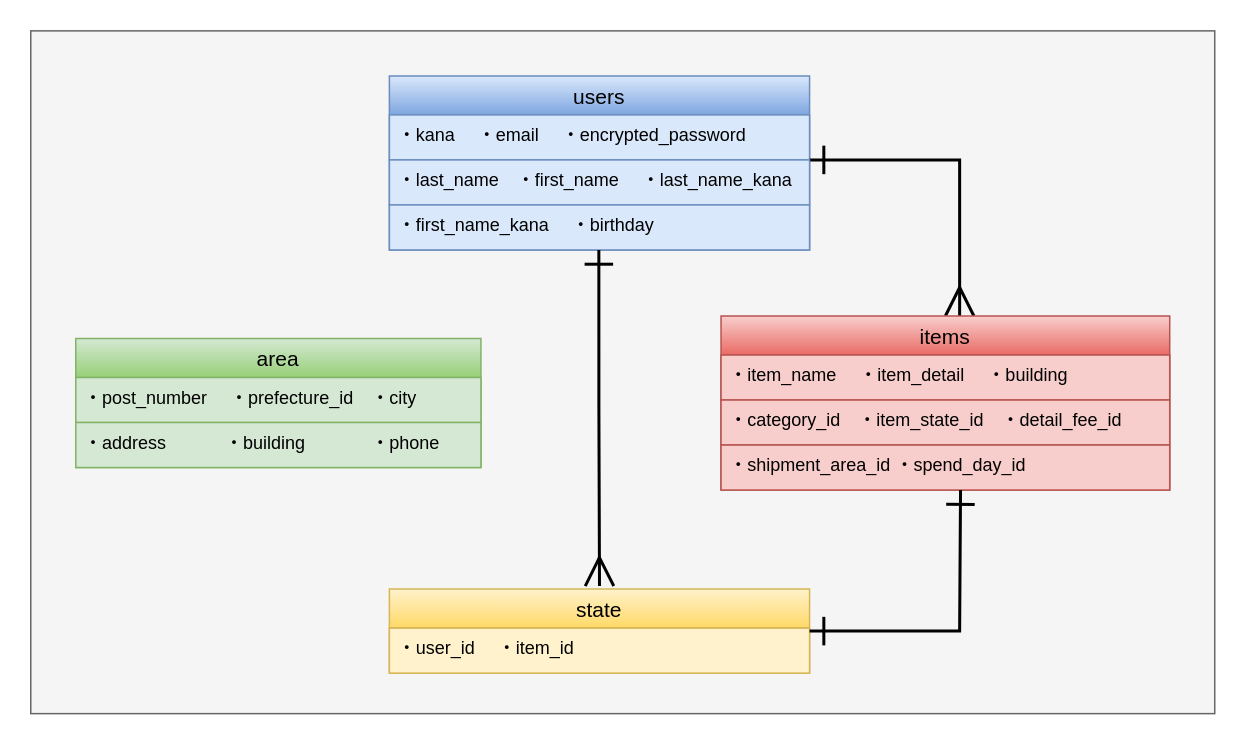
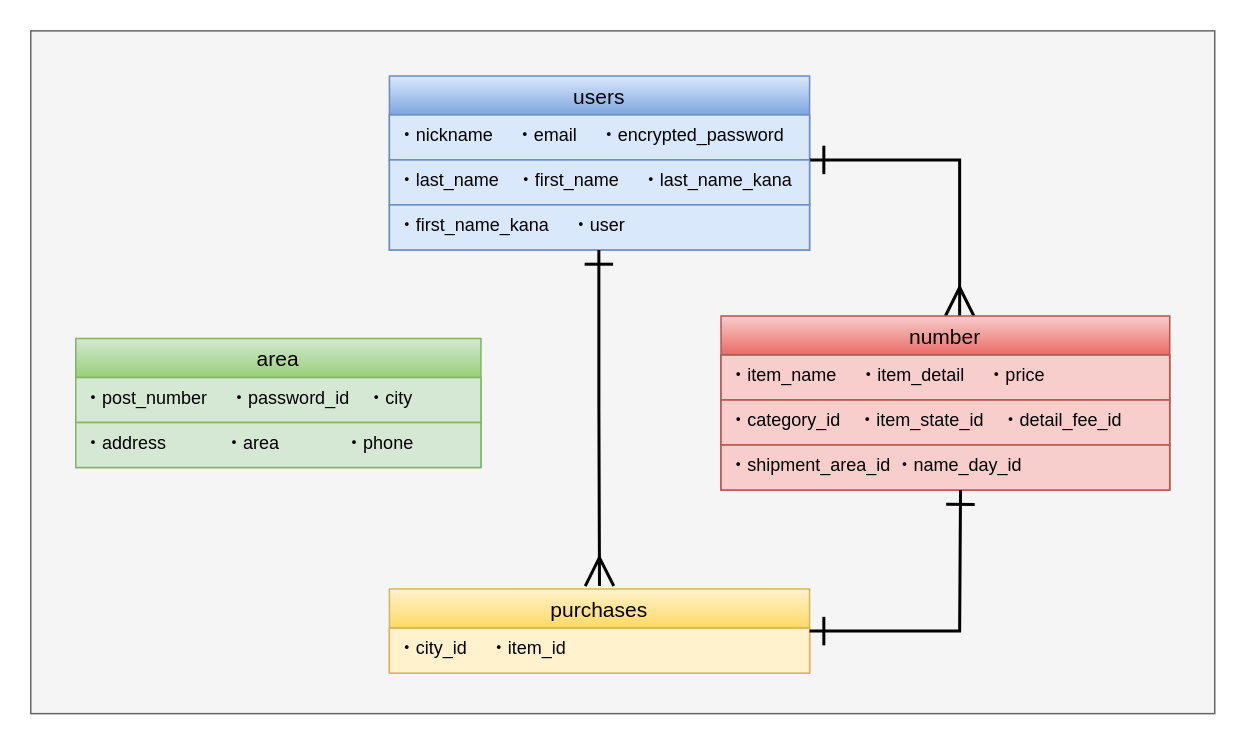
  <mxCell id="0" />
  <mxCell id="1" parent="0" />
  <mxCell id="2" value="" style="group" vertex="1" connectable="0" parent="1"><mxGeometry x="20" y="20" width="789" height="455" as="geometry" /></mxCell>
  <mxCell id="3" value="" style="group;fillColor=#f5f5f5;strokeColor=#666666;fontColor=#333333;container=0;" parent="2" vertex="1" connectable="0"><mxGeometry width="789" height="455" as="geometry" /></mxCell>
  <mxCell id="4" value="users" style="swimlane;fontStyle=0;childLayout=stackLayout;horizontal=1;startSize=26;horizontalStack=0;resizeParent=1;resizeParentMax=0;resizeLast=0;collapsible=1;marginBottom=0;align=center;fontSize=14;gradientColor=#7ea6e0;fillColor=#dae8fc;strokeColor=#6c8ebf;fontColor=#000000;" parent="2" vertex="1"><mxGeometry x="239" y="30" width="280" height="116" as="geometry" /></mxCell>
- <mxCell id="5" value="・kana　 ・email　 ・encrypted_password" style="text;spacingLeft=4;spacingRight=4;overflow=hidden;rotatable=0;points=[[0,0.5],[1,0.5]];portConstraint=eastwest;fontSize=12;fillColor=#dae8fc;strokeColor=#6c8ebf;fontColor=#000000;" parent="4" vertex="1"><mxGeometry y="26" width="280" height="30" as="geometry" /></mxCell>
+ <mxCell id="5" value="・nickname　 ・email　 ・encrypted_password" style="text;spacingLeft=4;spacingRight=4;overflow=hidden;rotatable=0;points=[[0,0.5],[1,0.5]];portConstraint=eastwest;fontSize=12;fillColor=#dae8fc;strokeColor=#6c8ebf;fontColor=#000000;" parent="4" vertex="1"><mxGeometry y="26" width="280" height="30" as="geometry" /></mxCell>
  <mxCell id="6" style="edgeStyle=orthogonalEdgeStyle;rounded=0;orthogonalLoop=1;jettySize=auto;html=1;exitX=0;exitY=0.5;exitDx=0;exitDy=0;endArrow=ERmany;endFill=0;strokeWidth=2;startArrow=ERone;startFill=0;startSize=16;endSize=16;strokeColor=#000000;" parent="4" target="9" edge="1"><mxGeometry relative="1" as="geometry"><mxPoint x="178.98" y="173.968" as="targetPoint" /><mxPoint x="280" y="56" as="sourcePoint" /><Array as="points"><mxPoint x="380" y="56" /></Array></mxGeometry></mxCell>
  <mxCell id="7" value="・last_name　・first_name　 ・last_name_kana" style="text;spacingLeft=4;spacingRight=4;overflow=hidden;rotatable=0;points=[[0,0.5],[1,0.5]];portConstraint=eastwest;fontSize=12;fillColor=#dae8fc;strokeColor=#6c8ebf;fontColor=#000000;" parent="4" vertex="1"><mxGeometry y="56" width="280" height="30" as="geometry" /></mxCell>
- <mxCell id="8" value="・first_name_kana　 ・birthday" style="text;spacingLeft=4;spacingRight=4;overflow=hidden;rotatable=0;points=[[0,0.5],[1,0.5]];portConstraint=eastwest;fontSize=12;fillColor=#dae8fc;strokeColor=#6c8ebf;fontColor=#000000;" parent="4" vertex="1"><mxGeometry y="86" width="280" height="30" as="geometry" /></mxCell>
- <mxCell id="9" value="items" style="swimlane;fontStyle=0;childLayout=stackLayout;horizontal=1;startSize=26;horizontalStack=0;resizeParent=1;resizeParentMax=0;resizeLast=0;collapsible=1;marginBottom=0;align=center;fontSize=14;fillColor=#f8cecc;strokeColor=#b85450;gradientColor=#ea6b66;fontColor=#000000;" parent="2" vertex="1"><mxGeometry x="460" y="190" width="299" height="116" as="geometry" /></mxCell>
- <mxCell id="10" value="・item_name　 ・item_detail　 ・building" style="text;spacingLeft=4;spacingRight=4;overflow=hidden;rotatable=0;points=[[0,0.5],[1,0.5]];portConstraint=eastwest;fontSize=12;fillColor=#f8cecc;strokeColor=#b85450;fontColor=#000000;" parent="9" vertex="1"><mxGeometry y="26" width="299" height="30" as="geometry" /></mxCell>
+ <mxCell id="8" value="・first_name_kana　 ・user" style="text;spacingLeft=4;spacingRight=4;overflow=hidden;rotatable=0;points=[[0,0.5],[1,0.5]];portConstraint=eastwest;fontSize=12;fillColor=#dae8fc;strokeColor=#6c8ebf;fontColor=#000000;" parent="4" vertex="1"><mxGeometry y="86" width="280" height="30" as="geometry" /></mxCell>
+ <mxCell id="9" value="number" style="swimlane;fontStyle=0;childLayout=stackLayout;horizontal=1;startSize=26;horizontalStack=0;resizeParent=1;resizeParentMax=0;resizeLast=0;collapsible=1;marginBottom=0;align=center;fontSize=14;fillColor=#f8cecc;strokeColor=#b85450;gradientColor=#ea6b66;fontColor=#000000;" parent="2" vertex="1"><mxGeometry x="460" y="190" width="299" height="116" as="geometry" /></mxCell>
+ <mxCell id="10" value="・item_name　 ・item_detail　 ・price" style="text;spacingLeft=4;spacingRight=4;overflow=hidden;rotatable=0;points=[[0,0.5],[1,0.5]];portConstraint=eastwest;fontSize=12;fillColor=#f8cecc;strokeColor=#b85450;fontColor=#000000;" parent="9" vertex="1"><mxGeometry y="26" width="299" height="30" as="geometry" /></mxCell>
  <mxCell id="11" value="・category_id　・item_state_id　・detail_fee_id" style="text;spacingLeft=4;spacingRight=4;overflow=hidden;rotatable=0;points=[[0,0.5],[1,0.5]];portConstraint=eastwest;fontSize=12;fillColor=#f8cecc;strokeColor=#b85450;fontColor=#000000;" parent="9" vertex="1"><mxGeometry y="56" width="299" height="30" as="geometry" /></mxCell>
- <mxCell id="12" value="・shipment_area_id ・spend_day_id" style="text;spacingLeft=4;spacingRight=4;overflow=hidden;rotatable=0;points=[[0,0.5],[1,0.5]];portConstraint=eastwest;fontSize=12;fillColor=#f8cecc;strokeColor=#b85450;fontColor=#000000;" parent="9" vertex="1"><mxGeometry y="86" width="299" height="30" as="geometry" /></mxCell>
+ <mxCell id="12" value="・shipment_area_id ・name_day_id" style="text;spacingLeft=4;spacingRight=4;overflow=hidden;rotatable=0;points=[[0,0.5],[1,0.5]];portConstraint=eastwest;fontSize=12;fillColor=#f8cecc;strokeColor=#b85450;fontColor=#000000;" parent="9" vertex="1"><mxGeometry y="86" width="299" height="30" as="geometry" /></mxCell>
  <mxCell id="13" value="area" style="swimlane;fontStyle=0;childLayout=stackLayout;horizontal=1;startSize=26;horizontalStack=0;resizeParent=1;resizeParentMax=0;resizeLast=0;collapsible=1;marginBottom=0;align=center;fontSize=14;gradientColor=#97d077;fillColor=#d5e8d4;strokeColor=#82b366;fontColor=#000000;" parent="2" vertex="1"><mxGeometry x="30" y="205" width="270" height="86" as="geometry" /></mxCell>
- <mxCell id="14" value="・post_number　 ・prefecture_id　・city" style="text;spacingLeft=4;spacingRight=4;overflow=hidden;rotatable=0;points=[[0,0.5],[1,0.5]];portConstraint=eastwest;fontSize=12;fillColor=#d5e8d4;strokeColor=#82b366;fontColor=#000000;" parent="13" vertex="1"><mxGeometry y="26" width="270" height="30" as="geometry" /></mxCell>
- <mxCell id="15" value="・address　　　 ・building  　   　 ・phone" style="text;spacingLeft=4;spacingRight=4;overflow=hidden;rotatable=0;points=[[0,0.5],[1,0.5]];portConstraint=eastwest;fontSize=12;fillColor=#d5e8d4;strokeColor=#82b366;fontColor=#000000;" parent="13" vertex="1"><mxGeometry y="56" width="270" height="30" as="geometry" /></mxCell>
- <mxCell id="16" value="state" style="swimlane;fontStyle=0;childLayout=stackLayout;horizontal=1;startSize=26;horizontalStack=0;resizeParent=1;resizeParentMax=0;resizeLast=0;collapsible=1;marginBottom=0;align=center;fontSize=14;gradientColor=#ffd966;fillColor=#fff2cc;strokeColor=#d6b656;fontColor=#000000;" parent="2" vertex="1"><mxGeometry x="239" y="372" width="280" height="56" as="geometry" /></mxCell>
- <mxCell id="17" value="・user_id　 ・item_id" style="text;spacingLeft=4;spacingRight=4;overflow=hidden;rotatable=0;points=[[0,0.5],[1,0.5]];portConstraint=eastwest;fontSize=12;fillColor=#fff2cc;strokeColor=#d6b656;fontColor=#000000;" parent="16" vertex="1"><mxGeometry y="26" width="280" height="30" as="geometry" /></mxCell>
+ <mxCell id="14" value="・post_number　 ・password_id　・city" style="text;spacingLeft=4;spacingRight=4;overflow=hidden;rotatable=0;points=[[0,0.5],[1,0.5]];portConstraint=eastwest;fontSize=12;fillColor=#d5e8d4;strokeColor=#82b366;fontColor=#000000;" parent="13" vertex="1"><mxGeometry y="26" width="270" height="30" as="geometry" /></mxCell>
+ <mxCell id="15" value="・address　　　 ・area  　   　 ・phone" style="text;spacingLeft=4;spacingRight=4;overflow=hidden;rotatable=0;points=[[0,0.5],[1,0.5]];portConstraint=eastwest;fontSize=12;fillColor=#d5e8d4;strokeColor=#82b366;fontColor=#000000;" parent="13" vertex="1"><mxGeometry y="56" width="270" height="30" as="geometry" /></mxCell>
+ <mxCell id="16" value="purchases" style="swimlane;fontStyle=0;childLayout=stackLayout;horizontal=1;startSize=26;horizontalStack=0;resizeParent=1;resizeParentMax=0;resizeLast=0;collapsible=1;marginBottom=0;align=center;fontSize=14;gradientColor=#ffd966;fillColor=#fff2cc;strokeColor=#d6b656;fontColor=#000000;" parent="2" vertex="1"><mxGeometry x="239" y="372" width="280" height="56" as="geometry" /></mxCell>
+ <mxCell id="17" value="・city_id　 ・item_id" style="text;spacingLeft=4;spacingRight=4;overflow=hidden;rotatable=0;points=[[0,0.5],[1,0.5]];portConstraint=eastwest;fontSize=12;fillColor=#fff2cc;strokeColor=#d6b656;fontColor=#000000;" parent="16" vertex="1"><mxGeometry y="26" width="280" height="30" as="geometry" /></mxCell>
  <mxCell id="18" style="rounded=0;orthogonalLoop=1;jettySize=auto;html=1;endArrow=ERone;endFill=0;strokeWidth=2;startArrow=ERone;startFill=0;startSize=16;endSize=16;entryX=1;entryY=0.5;entryDx=0;entryDy=0;exitX=0.48;exitY=0.994;exitDx=0;exitDy=0;exitPerimeter=0;strokeColor=#000000;" parent="2" target="16" edge="1"><mxGeometry x="10" y="30" as="geometry"><mxPoint x="717.04" y="411.02" as="targetPoint" /><mxPoint x="619.6" y="306.0" as="sourcePoint" /><Array as="points"><mxPoint x="619" y="400" /></Array></mxGeometry></mxCell>
  <mxCell id="19" style="edgeStyle=orthogonalEdgeStyle;rounded=0;orthogonalLoop=1;jettySize=auto;html=1;endArrow=ERmany;endFill=0;strokeWidth=2;startArrow=ERone;startFill=0;startSize=16;endSize=16;strokeColor=#000000;" parent="2" edge="1"><mxGeometry x="10" y="30" as="geometry"><mxPoint x="379" y="370" as="targetPoint" /><mxPoint x="378.58" y="146" as="sourcePoint" /><Array as="points"><mxPoint x="378.58" y="252" /></Array></mxGeometry></mxCell>
